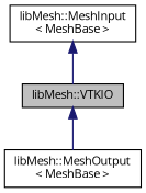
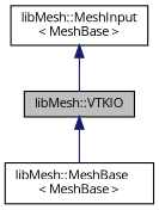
  digraph {
    fontname="Open Sans"
    node [color=black fillcolor=white fontname="Open Sans" fontsize=10 shape=record style=filled]
    edge [color=midnightblue dir=back fontname="Open Sans" fontsize=10 labelfontname=Helvetica labelfontsize=10 style=solid]
    n1 [fillcolor=grey75 fontcolor=black height=0.2 label="libMesh::VTKIO" width=0.4]
-   n2 [height=0.2 label="libMesh::MeshOutput\l\< MeshBase \>" width=0.4]
+   n2 [height=0.2 label="libMesh::MeshBase\l\< MeshBase \>" width=0.4]
    n3 [height=0.2 label="libMesh::MeshInput\l\< MeshBase \>" width=0.4]
    n1 -> n2
    n3 -> n1
  }
